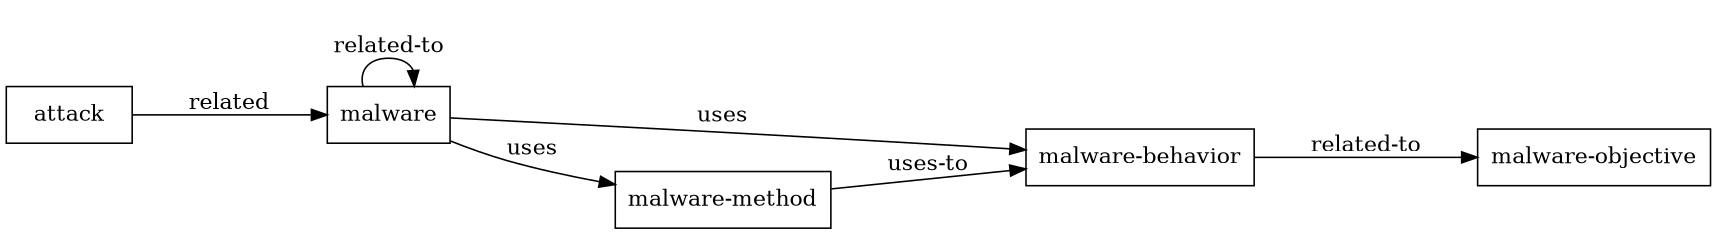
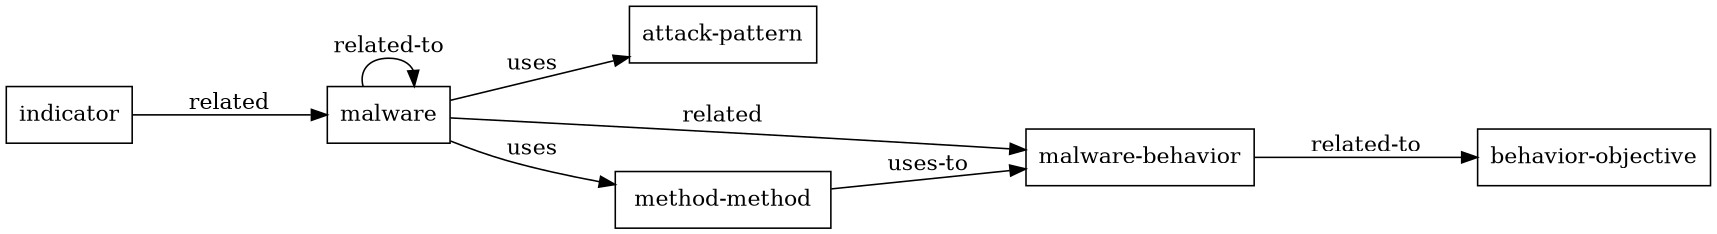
  digraph {
    concentrate=true
    nodesep=0.25
    rankdir=LR
    ranksep=1
    splines=true
    node [shape=box]
-   n1 [label=attack]
+   n1 [label=indicator]
    n2 [label=malware]
+   n3 [label="attack-pattern"]
    n4 [label="malware-behavior"]
-   n5 [label="malware-method"]
-   n6 [label="malware-objective"]
+   n5 [label="method-method"]
+   n6 [label="behavior-objective"]
    n1 -> n2 [label=related]
    n2 -> n2 [label="related-to"]
-   n2 -> n4 [label=uses]
+   n2 -> n3 [label=uses]
+   n2 -> n4 [label=related]
    n2 -> n5 [label=uses]
    n4 -> n6 [label="related-to"]
    n5 -> n4 [label="uses-to"]
  }
